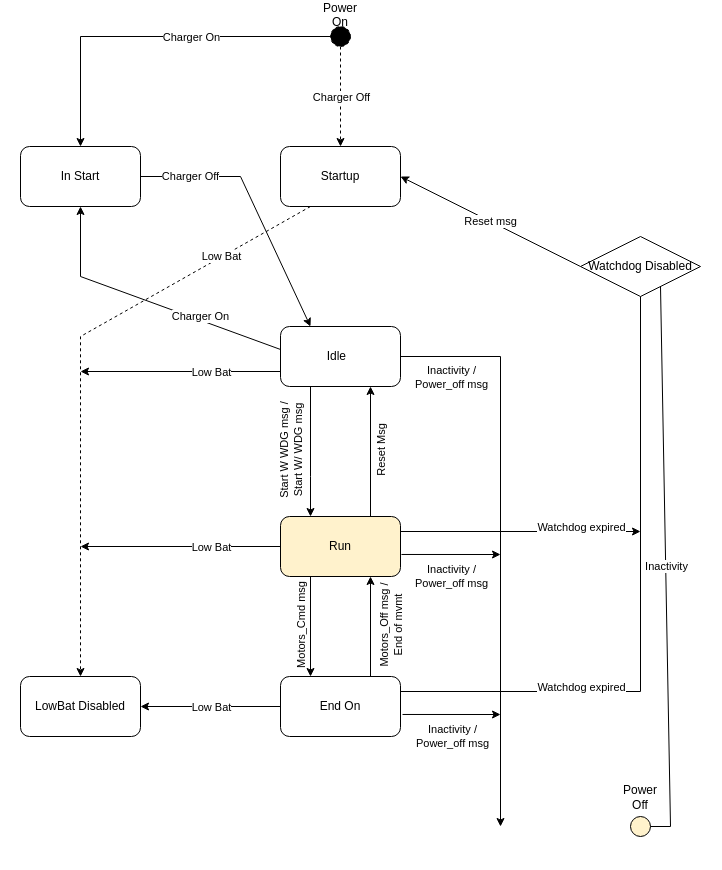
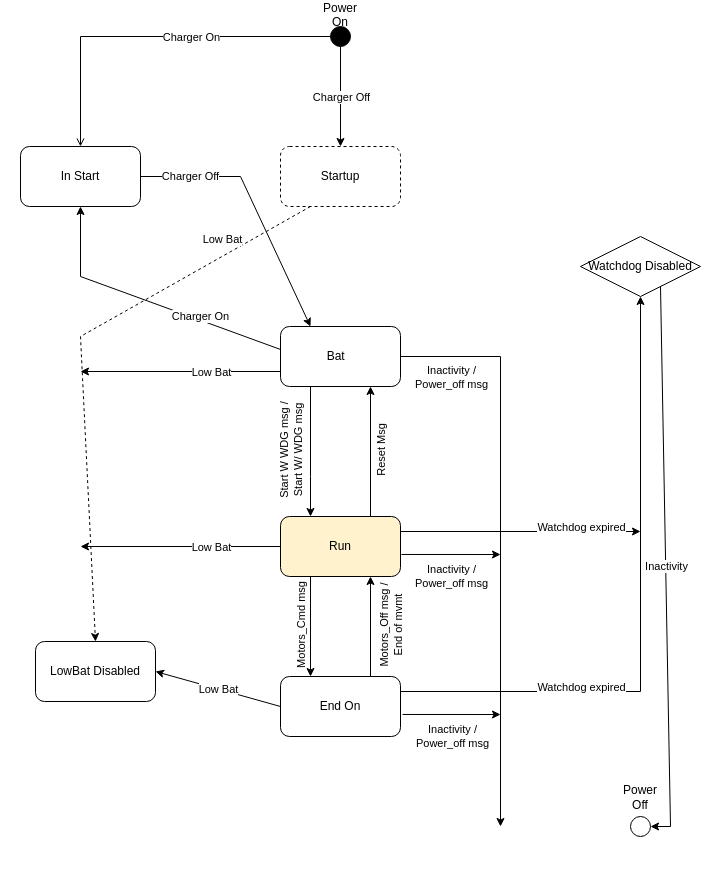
  <mxCell id="0" />
  <mxCell id="1" parent="0" />
- <mxCell id="2" value="Startup" style="rounded=1;whiteSpace=wrap;html=1;" vertex="1" parent="1"><mxGeometry x="280" y="140" width="120" height="60" as="geometry" /></mxCell>
- <mxCell id="3" value="&lt;div&gt;Power On&lt;/div&gt;&lt;div&gt;&lt;br&gt;&lt;/div&gt;&lt;div&gt;&lt;br&gt;&lt;/div&gt;&lt;div&gt;&lt;br&gt;&lt;/div&gt;" style="ellipse;whiteSpace=wrap;html=1;aspect=fixed;fillColor=#000000;dashed=1;" vertex="1" parent="1"><mxGeometry x="330" y="20" width="20" height="20" as="geometry" /></mxCell>
- <mxCell id="4" value="Idle&lt;span style=&quot;white-space: pre;&quot;&gt;&#09;&lt;/span&gt;" style="rounded=1;whiteSpace=wrap;html=1;" vertex="1" parent="1"><mxGeometry x="280" y="320" width="120" height="60" as="geometry" /></mxCell>
+ <mxCell id="2" value="Startup" style="rounded=1;whiteSpace=wrap;html=1;dashed=1;" vertex="1" parent="1"><mxGeometry x="280" y="140" width="120" height="60" as="geometry" /></mxCell>
+ <mxCell id="3" value="&lt;div&gt;Power On&lt;/div&gt;&lt;div&gt;&lt;br&gt;&lt;/div&gt;&lt;div&gt;&lt;br&gt;&lt;/div&gt;&lt;div&gt;&lt;br&gt;&lt;/div&gt;" style="ellipse;whiteSpace=wrap;html=1;aspect=fixed;fillColor=#000000;" vertex="1" parent="1"><mxGeometry x="330" y="20" width="20" height="20" as="geometry" /></mxCell>
+ <mxCell id="4" value="Bat&lt;span style=&quot;white-space: pre;&quot;&gt;&#09;&lt;/span&gt;" style="rounded=1;whiteSpace=wrap;html=1;" vertex="1" parent="1"><mxGeometry x="280" y="320" width="120" height="60" as="geometry" /></mxCell>
  <mxCell id="5" value="Run" style="rounded=1;whiteSpace=wrap;html=1;fillColor=#fff2cc;" vertex="1" parent="1"><mxGeometry x="280" y="510" width="120" height="60" as="geometry" /></mxCell>
  <mxCell id="6" value="In Start" style="rounded=1;whiteSpace=wrap;html=1;" vertex="1" parent="1"><mxGeometry x="20" y="140" width="120" height="60" as="geometry" /></mxCell>
  <mxCell id="7" value="&lt;div&gt;Watchdog Disabled&lt;/div&gt;" style="rhombus;whiteSpace=wrap;html=1;" vertex="1" parent="1"><mxGeometry x="580" y="230" width="120" height="60" as="geometry" /></mxCell>
- <mxCell id="8" value="LowBat Disabled" style="rounded=1;whiteSpace=wrap;html=1;" vertex="1" parent="1"><mxGeometry x="20" y="670" width="120" height="60" as="geometry" /></mxCell>
- <mxCell id="9" value="&lt;div&gt;Power Off&lt;/div&gt;&lt;div&gt;&lt;br&gt;&lt;/div&gt;&lt;div&gt;&lt;br&gt;&lt;/div&gt;&lt;div&gt;&lt;br&gt;&lt;/div&gt;&lt;div&gt;&lt;br&gt;&lt;/div&gt;" style="ellipse;whiteSpace=wrap;html=1;aspect=fixed;fillColor=#fff2cc;" vertex="1" parent="1"><mxGeometry x="630" y="810" width="20" height="20" as="geometry" /></mxCell>
- <mxCell id="10" value="" style="endArrow=classic;html=1;rounded=0;exitX=0.5;exitY=1;exitDx=0;exitDy=0;entryX=0.5;entryY=0;entryDx=0;entryDy=0;dashed=1;" edge="1" parent="1" source="3" target="2"><mxGeometry relative="1" as="geometry"><mxPoint x="260" y="70" as="sourcePoint" /><mxPoint x="360" y="70" as="targetPoint" /></mxGeometry></mxCell>
+ <mxCell id="8" value="LowBat Disabled" style="rounded=1;whiteSpace=wrap;html=1;" vertex="1" parent="1"><mxGeometry x="35" y="635" width="120" height="60" as="geometry" /></mxCell>
+ <mxCell id="9" value="&lt;div&gt;Power Off&lt;/div&gt;&lt;div&gt;&lt;br&gt;&lt;/div&gt;&lt;div&gt;&lt;br&gt;&lt;/div&gt;&lt;div&gt;&lt;br&gt;&lt;/div&gt;&lt;div&gt;&lt;br&gt;&lt;/div&gt;" style="ellipse;whiteSpace=wrap;html=1;aspect=fixed;" vertex="1" parent="1"><mxGeometry x="630" y="810" width="20" height="20" as="geometry" /></mxCell>
+ <mxCell id="10" value="" style="endArrow=classic;html=1;rounded=0;exitX=0.5;exitY=1;exitDx=0;exitDy=0;entryX=0.5;entryY=0;entryDx=0;entryDy=0;" edge="1" parent="1" source="3" target="2"><mxGeometry relative="1" as="geometry"><mxPoint x="260" y="70" as="sourcePoint" /><mxPoint x="360" y="70" as="targetPoint" /></mxGeometry></mxCell>
  <mxCell id="11" value="&lt;div&gt;Charger Off&lt;/div&gt;" style="edgeLabel;resizable=0;html=1;align=center;verticalAlign=middle;" connectable="0" vertex="1" parent="10"><mxGeometry relative="1" as="geometry" /></mxCell>
- <mxCell id="12" value="" style="endArrow=classic;html=1;rounded=0;exitX=0;exitY=0.5;exitDx=0;exitDy=0;entryX=0.5;entryY=0;entryDx=0;entryDy=0;" edge="1" parent="1" source="3" target="6"><mxGeometry relative="1" as="geometry"><mxPoint x="190" y="70" as="sourcePoint" /><mxPoint x="190" y="170" as="targetPoint" /><Array as="points"><mxPoint x="80" y="30" /></Array></mxGeometry></mxCell>
+ <mxCell id="12" value="" style="endArrow=open;html=1;rounded=0;exitX=0;exitY=0.5;exitDx=0;exitDy=0;entryX=0.5;entryY=0;entryDx=0;entryDy=0;" edge="1" parent="1" source="3" target="6"><mxGeometry relative="1" as="geometry"><mxPoint x="190" y="70" as="sourcePoint" /><mxPoint x="190" y="170" as="targetPoint" /><Array as="points"><mxPoint x="80" y="30" /></Array></mxGeometry></mxCell>
  <mxCell id="13" value="&lt;div&gt;Charger On&lt;/div&gt;" style="edgeLabel;resizable=0;html=1;align=center;verticalAlign=middle;" connectable="0" vertex="1" parent="12"><mxGeometry relative="1" as="geometry"><mxPoint x="40" as="offset" /></mxGeometry></mxCell>
  <mxCell id="14" value="" style="endArrow=classic;html=1;rounded=0;exitX=0.25;exitY=1;exitDx=0;exitDy=0;entryX=0.25;entryY=0;entryDx=0;entryDy=0;" edge="1" parent="1" source="4" target="5"><mxGeometry relative="1" as="geometry"><mxPoint x="339.5" y="380" as="sourcePoint" /><mxPoint x="339.5" y="480" as="targetPoint" /><Array as="points"><mxPoint x="310" y="470" /></Array></mxGeometry></mxCell>
  <mxCell id="15" value="&lt;div&gt;Start W WDG msg /&lt;/div&gt;&lt;div&gt;Start W/ WDG msg&lt;/div&gt;" style="edgeLabel;resizable=0;html=1;align=center;verticalAlign=middle;rotation=-90;" connectable="0" vertex="1" parent="14"><mxGeometry relative="1" as="geometry"><mxPoint x="-20" as="offset" /></mxGeometry></mxCell>
  <mxCell id="16" value="End On" style="rounded=1;whiteSpace=wrap;html=1;" vertex="1" parent="1"><mxGeometry x="280" y="670" width="120" height="60" as="geometry" /></mxCell>
  <mxCell id="17" value="" style="endArrow=classic;html=1;rounded=0;exitX=0.25;exitY=1;exitDx=0;exitDy=0;entryX=0.25;entryY=0;entryDx=0;entryDy=0;" edge="1" parent="1" source="5" target="16"><mxGeometry relative="1" as="geometry"><mxPoint x="300" y="400" as="sourcePoint" /><mxPoint x="400" y="400" as="targetPoint" /></mxGeometry></mxCell>
  <mxCell id="18" value="&lt;div&gt;Motors_Cmd msg&lt;/div&gt;" style="edgeLabel;resizable=0;html=1;align=center;verticalAlign=middle;rotation=-90;" connectable="0" vertex="1" parent="17"><mxGeometry relative="1" as="geometry"><mxPoint x="-10" as="offset" /></mxGeometry></mxCell>
  <mxCell id="19" value="" style="endArrow=classic;html=1;rounded=0;exitX=1;exitY=0.5;exitDx=0;exitDy=0;entryX=0.25;entryY=0;entryDx=0;entryDy=0;" edge="1" parent="1" source="6" target="4"><mxGeometry relative="1" as="geometry"><mxPoint x="300" y="400" as="sourcePoint" /><mxPoint x="400" y="400" as="targetPoint" /><Array as="points"><mxPoint x="240" y="170" /></Array></mxGeometry></mxCell>
  <mxCell id="20" value="&lt;div&gt;Charger Off&lt;/div&gt;" style="edgeLabel;resizable=0;html=1;align=center;verticalAlign=middle;" connectable="0" vertex="1" parent="19"><mxGeometry relative="1" as="geometry"><mxPoint x="-64" y="-30" as="offset" /></mxGeometry></mxCell>
  <mxCell id="21" value="" style="endArrow=classic;html=1;rounded=0;exitX=1;exitY=0.25;exitDx=0;exitDy=0;" edge="1" parent="1" source="5"><mxGeometry relative="1" as="geometry"><mxPoint x="300" y="400" as="sourcePoint" /><mxPoint x="640" y="525" as="targetPoint" /></mxGeometry></mxCell>
  <mxCell id="22" value="Watchdog expired" style="edgeLabel;resizable=0;html=1;align=center;verticalAlign=middle;" connectable="0" vertex="1" parent="21"><mxGeometry relative="1" as="geometry"><mxPoint x="60" y="-5" as="offset" /></mxGeometry></mxCell>
- <mxCell id="23" value="" style="endArrow=classic;html=1;rounded=0;exitX=0;exitY=0.5;exitDx=0;exitDy=0;entryX=1;entryY=0.5;entryDx=0;entryDy=0;" edge="1" parent="1" source="7" target="2"><mxGeometry relative="1" as="geometry"><mxPoint x="300" y="400" as="sourcePoint" /><mxPoint x="400" y="400" as="targetPoint" /></mxGeometry></mxCell>
- <mxCell id="24" value="Reset msg" style="edgeLabel;resizable=0;html=1;align=center;verticalAlign=middle;" connectable="0" vertex="1" parent="23"><mxGeometry relative="1" as="geometry" /></mxCell>
- <mxCell id="25" value="" style="endArrow=none;html=1;rounded=0;exitX=1;exitY=0.25;exitDx=0;exitDy=0;entryX=0.5;entryY=1;entryDx=0;entryDy=0;" edge="1" parent="1" source="16" target="7"><mxGeometry relative="1" as="geometry"><mxPoint x="300" y="400" as="sourcePoint" /><mxPoint x="400" y="400" as="targetPoint" /><Array as="points"><mxPoint x="640" y="685" /></Array></mxGeometry></mxCell>
+ <mxCell id="25" value="" style="endArrow=classic;html=1;rounded=0;exitX=1;exitY=0.25;exitDx=0;exitDy=0;entryX=0.5;entryY=1;entryDx=0;entryDy=0;" edge="1" parent="1" source="16" target="7"><mxGeometry relative="1" as="geometry"><mxPoint x="300" y="400" as="sourcePoint" /><mxPoint x="400" y="400" as="targetPoint" /><Array as="points"><mxPoint x="640" y="685" /></Array></mxGeometry></mxCell>
  <mxCell id="26" value="Watchdog expired" style="edgeLabel;resizable=0;html=1;align=center;verticalAlign=middle;" connectable="0" vertex="1" parent="25"><mxGeometry relative="1" as="geometry"><mxPoint x="-60" y="73" as="offset" /></mxGeometry></mxCell>
  <mxCell id="27" value="" style="endArrow=classic;html=1;rounded=0;exitX=0.75;exitY=0;exitDx=0;exitDy=0;entryX=0.75;entryY=1;entryDx=0;entryDy=0;" edge="1" parent="1" source="5" target="4"><mxGeometry relative="1" as="geometry"><mxPoint x="300" y="400" as="sourcePoint" /><mxPoint x="400" y="400" as="targetPoint" /></mxGeometry></mxCell>
  <mxCell id="28" value="&lt;div&gt;Reset Msg&lt;/div&gt;" style="edgeLabel;resizable=0;html=1;align=center;verticalAlign=middle;rotation=-90;" connectable="0" vertex="1" parent="27"><mxGeometry relative="1" as="geometry"><mxPoint x="10" as="offset" /></mxGeometry></mxCell>
  <mxCell id="29" value="" style="endArrow=classic;html=1;rounded=0;exitX=0.75;exitY=0;exitDx=0;exitDy=0;entryX=0.75;entryY=1;entryDx=0;entryDy=0;" edge="1" parent="1" source="16" target="5"><mxGeometry relative="1" as="geometry"><mxPoint x="300" y="400" as="sourcePoint" /><mxPoint x="400" y="400" as="targetPoint" /></mxGeometry></mxCell>
  <mxCell id="30" value="&lt;div&gt;Motors_Off msg /&lt;/div&gt;&lt;div&gt;End of mvmt&lt;/div&gt;" style="edgeLabel;resizable=0;html=1;align=center;verticalAlign=middle;rotation=-90;" connectable="0" vertex="1" parent="29"><mxGeometry relative="1" as="geometry"><mxPoint x="20" as="offset" /></mxGeometry></mxCell>
  <mxCell id="31" value="" style="endArrow=classic;html=1;rounded=0;exitX=0.25;exitY=1;exitDx=0;exitDy=0;entryX=0.5;entryY=0;entryDx=0;entryDy=0;dashed=1;" edge="1" parent="1" source="2" target="8"><mxGeometry relative="1" as="geometry"><mxPoint x="300" y="430" as="sourcePoint" /><mxPoint x="400" y="430" as="targetPoint" /><Array as="points"><mxPoint x="80" y="330" /></Array></mxGeometry></mxCell>
  <mxCell id="32" value="&lt;div&gt;Low Bat&lt;/div&gt;" style="edgeLabel;resizable=0;html=1;align=center;verticalAlign=middle;" connectable="0" vertex="1" parent="31"><mxGeometry relative="1" as="geometry"><mxPoint x="140" y="-118" as="offset" /></mxGeometry></mxCell>
  <mxCell id="33" value="" style="endArrow=classic;html=1;rounded=0;exitX=0;exitY=0.75;exitDx=0;exitDy=0;" edge="1" parent="1" source="4"><mxGeometry relative="1" as="geometry"><mxPoint x="300" y="490" as="sourcePoint" /><mxPoint x="80" y="365" as="targetPoint" /></mxGeometry></mxCell>
  <mxCell id="34" value="&lt;div&gt;Low Bat&lt;/div&gt;" style="edgeLabel;resizable=0;html=1;align=center;verticalAlign=middle;" connectable="0" vertex="1" parent="33"><mxGeometry relative="1" as="geometry"><mxPoint x="30" as="offset" /></mxGeometry></mxCell>
  <mxCell id="35" value="" style="endArrow=classic;html=1;rounded=0;exitX=0;exitY=0.5;exitDx=0;exitDy=0;" edge="1" parent="1" source="5"><mxGeometry relative="1" as="geometry"><mxPoint x="300" y="490" as="sourcePoint" /><mxPoint x="80" y="540" as="targetPoint" /></mxGeometry></mxCell>
  <mxCell id="36" value="Low Bat" style="edgeLabel;resizable=0;html=1;align=center;verticalAlign=middle;" connectable="0" vertex="1" parent="35"><mxGeometry relative="1" as="geometry"><mxPoint x="30" as="offset" /></mxGeometry></mxCell>
  <mxCell id="37" value="" style="endArrow=classic;html=1;rounded=0;exitX=0;exitY=0.5;exitDx=0;exitDy=0;entryX=1;entryY=0.5;entryDx=0;entryDy=0;" edge="1" parent="1" source="16" target="8"><mxGeometry relative="1" as="geometry"><mxPoint x="300" y="490" as="sourcePoint" /><mxPoint x="400" y="490" as="targetPoint" /></mxGeometry></mxCell>
  <mxCell id="38" value="Low Bat" style="edgeLabel;resizable=0;html=1;align=center;verticalAlign=middle;" connectable="0" vertex="1" parent="37"><mxGeometry relative="1" as="geometry" /></mxCell>
- <mxCell id="39" value="" style="endArrow=none;html=1;rounded=0;exitX=0.75;exitY=1;exitDx=0;exitDy=0;entryX=1;entryY=0.5;entryDx=0;entryDy=0;" edge="1" parent="1" source="7" target="9"><mxGeometry relative="1" as="geometry"><mxPoint x="300" y="490" as="sourcePoint" /><mxPoint x="400" y="490" as="targetPoint" /><Array as="points"><mxPoint x="670" y="820" /></Array></mxGeometry></mxCell>
+ <mxCell id="39" value="" style="endArrow=classic;html=1;rounded=0;exitX=0.75;exitY=1;exitDx=0;exitDy=0;entryX=1;entryY=0.5;entryDx=0;entryDy=0;" edge="1" parent="1" source="7" target="9"><mxGeometry relative="1" as="geometry"><mxPoint x="300" y="490" as="sourcePoint" /><mxPoint x="400" y="490" as="targetPoint" /><Array as="points"><mxPoint x="670" y="820" /></Array></mxGeometry></mxCell>
  <mxCell id="40" value="Inactivity" style="edgeLabel;resizable=0;html=1;align=center;verticalAlign=middle;" connectable="0" vertex="1" parent="39"><mxGeometry relative="1" as="geometry" /></mxCell>
  <mxCell id="41" value="" style="endArrow=classic;html=1;rounded=0;exitX=1;exitY=0.5;exitDx=0;exitDy=0;" edge="1" parent="1" source="4"><mxGeometry relative="1" as="geometry"><mxPoint x="300" y="490" as="sourcePoint" /><mxPoint x="500" y="820" as="targetPoint" /><Array as="points"><mxPoint x="500" y="350" /></Array></mxGeometry></mxCell>
  <mxCell id="42" value="&lt;div&gt;Inactivity /&lt;/div&gt;&lt;div&gt;Power_off msg&lt;/div&gt;" style="edgeLabel;resizable=0;html=1;align=center;verticalAlign=middle;" connectable="0" vertex="1" parent="41"><mxGeometry relative="1" as="geometry"><mxPoint x="-50" y="-165" as="offset" /></mxGeometry></mxCell>
  <mxCell id="43" value="" style="endArrow=classic;html=1;rounded=0;exitX=1.008;exitY=0.633;exitDx=0;exitDy=0;exitPerimeter=0;" edge="1" parent="1" source="5"><mxGeometry relative="1" as="geometry"><mxPoint x="300" y="490" as="sourcePoint" /><mxPoint x="500" y="548" as="targetPoint" /></mxGeometry></mxCell>
  <mxCell id="44" value="&lt;div&gt;Inactivity /&lt;/div&gt;&lt;div&gt;Power_off msg&lt;/div&gt;" style="edgeLabel;resizable=0;html=1;align=center;verticalAlign=middle;" connectable="0" vertex="1" parent="43"><mxGeometry relative="1" as="geometry"><mxPoint y="22" as="offset" /></mxGeometry></mxCell>
  <mxCell id="45" value="" style="endArrow=classic;html=1;rounded=0;exitX=1.017;exitY=0.633;exitDx=0;exitDy=0;exitPerimeter=0;" edge="1" parent="1" source="16"><mxGeometry relative="1" as="geometry"><mxPoint x="300" y="490" as="sourcePoint" /><mxPoint x="500" y="708" as="targetPoint" /></mxGeometry></mxCell>
  <mxCell id="46" value="&lt;div&gt;Inactivity /&lt;/div&gt;&lt;div&gt;Power_off msg&lt;/div&gt;" style="edgeLabel;resizable=0;html=1;align=center;verticalAlign=middle;" connectable="0" vertex="1" parent="45"><mxGeometry relative="1" as="geometry"><mxPoint y="22" as="offset" /></mxGeometry></mxCell>
  <mxCell id="47" value="" style="endArrow=classic;html=1;rounded=0;exitX=0;exitY=0.383;exitDx=0;exitDy=0;exitPerimeter=0;entryX=0.5;entryY=1;entryDx=0;entryDy=0;" edge="1" parent="1" source="4" target="6"><mxGeometry relative="1" as="geometry"><mxPoint x="300" y="400" as="sourcePoint" /><mxPoint x="400" y="400" as="targetPoint" /><Array as="points"><mxPoint x="80" y="270" /></Array></mxGeometry></mxCell>
  <mxCell id="48" value="Charger On" style="edgeLabel;resizable=0;html=1;align=center;verticalAlign=middle;rotation=0;" connectable="0" vertex="1" parent="47"><mxGeometry relative="1" as="geometry"><mxPoint x="52" y="15" as="offset" /></mxGeometry></mxCell>
